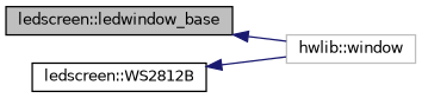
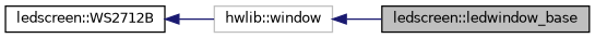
  digraph {
    rankdir=LR
    node [color=black fillcolor=white fontname=Helvetica fontsize=10 shape=record style=filled]
    edge [color=midnightblue dir=back fontname=Helvetica fontsize=10 labelfontname=Helvetica labelfontsize=10 style=solid]
    n1 [fillcolor=grey75 fontcolor=black height=0.2 label="ledscreen::ledwindow_base" width=0.4]
    n2 [color=grey75 height=0.2 label="hwlib::window" width=0.4]
-   n3 [height=0.2 label="ledscreen::WS2812B" width=0.4]
-   n1 -> n2
+   n3 [height=0.2 label="ledscreen::WS2712B" width=0.4]
+   n2 -> n1
    n3 -> n2
  }
